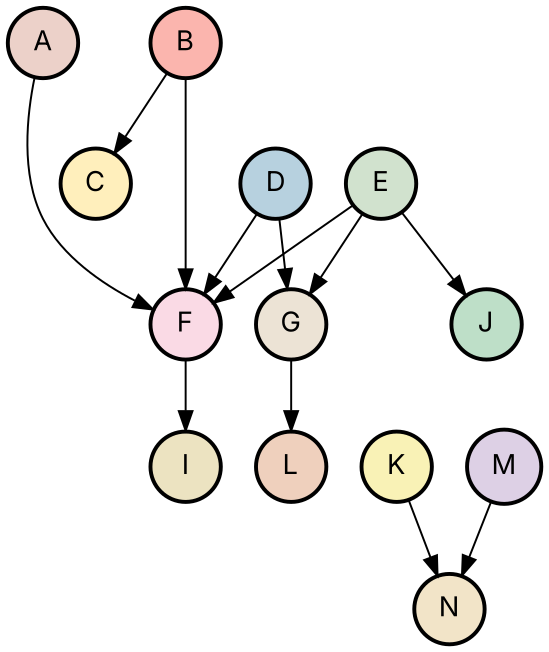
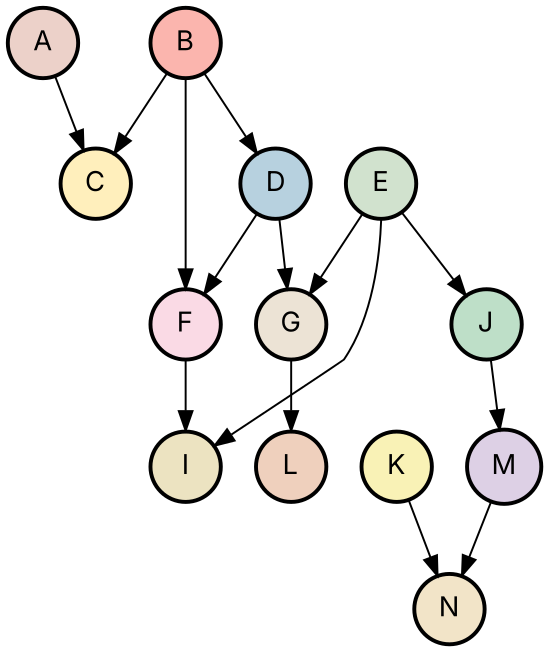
  digraph {
    node [color=black fontname=Inter shape=circle style="filled,bold"]
    A [fillcolor="#ECD1C9"]
    C [fillcolor="#FFEFBC"]
    B [fillcolor="#FBB5AE"]
    D [fillcolor="#B7D1DF"]
    F [fillcolor="#FADAE5"]
    G [fillcolor="#ECE3D5"]
    I [fillcolor="#ECE3C1"]
    L [fillcolor="#EFD0BD"]
    K [fillcolor="#F9F2B6"]
    N [fillcolor="#F2E4C8"]
    E [fillcolor="#D1E2CE"]
    J [fillcolor="#BEDFC8"]
    M [fillcolor="#DDD0E5"]
-   A -> F
+   A -> C
    B -> C
+   B -> D
    B -> F
    D -> F
    D -> G
    F -> I
    G -> L
    K -> N
-   E -> F
+   E -> I
    E -> G
    E -> J
+   J -> M
    M -> N
  }
